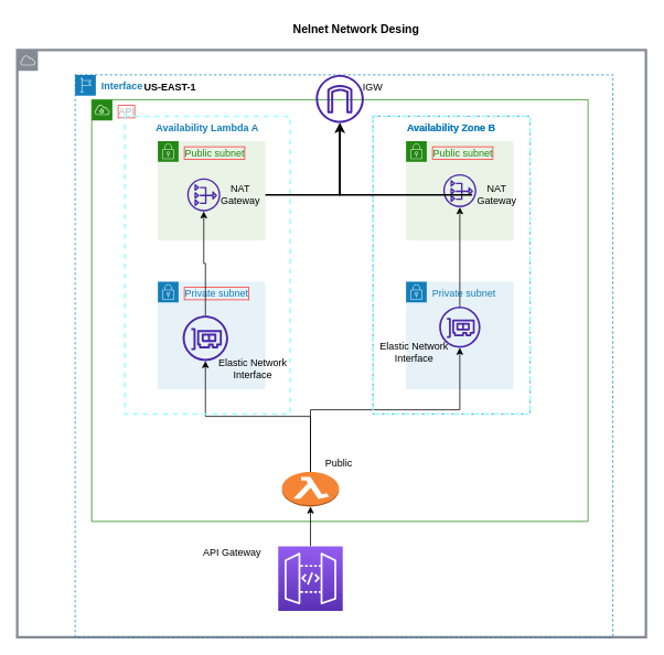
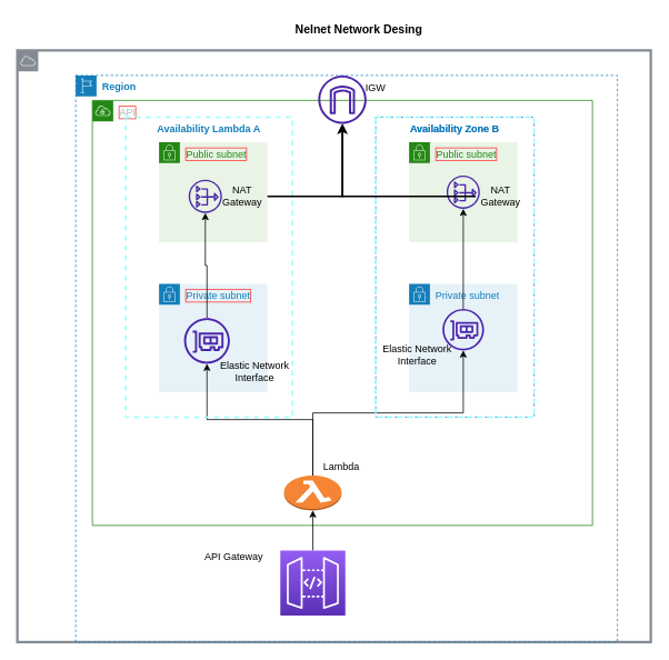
  <mxCell id="0" />
  <mxCell id="1" parent="0" />
  <mxCell id="2" value="" style="sketch=0;outlineConnect=0;gradientColor=none;html=1;whiteSpace=wrap;fontSize=12;fontStyle=1;shape=mxgraph.aws4.group;grIcon=mxgraph.aws4.group_aws_cloud;strokeColor=#858B94;fillColor=none;verticalAlign=top;align=left;spacingLeft=30;fontColor=#858B94;strokeWidth=3;" parent="1" vertex="1"><mxGeometry x="20" y="60" width="760" height="710" as="geometry" /></mxCell>
- <mxCell id="3" value="Interface" style="points=[[0,0],[0.25,0],[0.5,0],[0.75,0],[1,0],[1,0.25],[1,0.5],[1,0.75],[1,1],[0.75,1],[0.5,1],[0.25,1],[0,1],[0,0.75],[0,0.5],[0,0.25]];outlineConnect=0;gradientColor=none;html=1;fontSize=12;fontStyle=1;container=1;pointerEvents=0;collapsible=0;recursiveResize=0;shape=mxgraph.aws4.group;grIcon=mxgraph.aws4.group_region;strokeColor=#147EBA;fillColor=none;verticalAlign=top;align=left;spacingLeft=30;fontColor=#147EBA;dashed=1;whiteSpace=wrap;movable=0;resizable=0;rotatable=0;deletable=0;editable=0;connectable=0;" parent="1" vertex="1"><mxGeometry x="90" y="90" width="650" height="680" as="geometry" /></mxCell>
+ <mxCell id="3" value="Region" style="points=[[0,0],[0.25,0],[0.5,0],[0.75,0],[1,0],[1,0.25],[1,0.5],[1,0.75],[1,1],[0.75,1],[0.5,1],[0.25,1],[0,1],[0,0.75],[0,0.5],[0,0.25]];outlineConnect=0;gradientColor=none;html=1;fontSize=12;fontStyle=1;container=1;pointerEvents=0;collapsible=0;recursiveResize=0;shape=mxgraph.aws4.group;grIcon=mxgraph.aws4.group_region;strokeColor=#147EBA;fillColor=none;verticalAlign=top;align=left;spacingLeft=30;fontColor=#147EBA;dashed=1;whiteSpace=wrap;movable=0;resizable=0;rotatable=0;deletable=0;editable=0;connectable=0;" parent="1" vertex="1"><mxGeometry x="90" y="90" width="650" height="680" as="geometry" /></mxCell>
  <mxCell id="4" value="Availability Zone B" style="fillColor=none;strokeColor=#147EBA;dashed=1;verticalAlign=top;fontStyle=1;fontColor=#147EBA;" parent="3" vertex="1"><mxGeometry x="360" y="50" width="190" height="360" as="geometry" /></mxCell>
  <mxCell id="5" value="Private subnet" style="points=[[0,0],[0.25,0],[0.5,0],[0.75,0],[1,0],[1,0.25],[1,0.5],[1,0.75],[1,1],[0.75,1],[0.5,1],[0.25,1],[0,1],[0,0.75],[0,0.5],[0,0.25]];outlineConnect=0;gradientColor=none;html=1;whiteSpace=wrap;fontSize=12;fontStyle=0;container=1;pointerEvents=0;collapsible=0;recursiveResize=0;shape=mxgraph.aws4.group;grIcon=mxgraph.aws4.group_security_group;grStroke=0;strokeColor=#147EBA;fillColor=#E6F2F8;verticalAlign=top;align=left;spacingLeft=30;fontColor=#147EBA;dashed=0;" parent="3" vertex="1"><mxGeometry x="400" y="250" width="130" height="130" as="geometry" /></mxCell>
  <mxCell id="6" value="Private subnet" style="points=[[0,0],[0.25,0],[0.5,0],[0.75,0],[1,0],[1,0.25],[1,0.5],[1,0.75],[1,1],[0.75,1],[0.5,1],[0.25,1],[0,1],[0,0.75],[0,0.5],[0,0.25]];outlineConnect=0;gradientColor=none;html=1;whiteSpace=wrap;fontSize=12;fontStyle=0;container=1;pointerEvents=0;collapsible=0;recursiveResize=0;shape=mxgraph.aws4.group;grIcon=mxgraph.aws4.group_security_group;grStroke=0;strokeColor=#147EBA;fillColor=#E6F2F8;verticalAlign=top;align=left;spacingLeft=30;fontColor=#147EBA;dashed=0;labelBorderColor=#FF3333;" parent="3" vertex="1"><mxGeometry x="100" y="250" width="130" height="130" as="geometry" /></mxCell>
  <mxCell id="7" value="" style="sketch=0;outlineConnect=0;fontColor=#232F3E;gradientColor=none;fillColor=#4D27AA;strokeColor=none;dashed=0;verticalLabelPosition=bottom;verticalAlign=top;align=center;html=1;fontSize=12;fontStyle=0;aspect=fixed;pointerEvents=1;shape=mxgraph.aws4.elastic_network_interface;labelBorderColor=#FF3333;" parent="6" vertex="1"><mxGeometry x="30" y="41" width="55" height="55" as="geometry" /></mxCell>
  <mxCell id="8" value="Public subnet" style="points=[[0,0],[0.25,0],[0.5,0],[0.75,0],[1,0],[1,0.25],[1,0.5],[1,0.75],[1,1],[0.75,1],[0.5,1],[0.25,1],[0,1],[0,0.75],[0,0.5],[0,0.25]];outlineConnect=0;gradientColor=none;html=1;whiteSpace=wrap;fontSize=12;fontStyle=0;container=1;pointerEvents=0;collapsible=0;recursiveResize=0;shape=mxgraph.aws4.group;grIcon=mxgraph.aws4.group_security_group;grStroke=0;strokeColor=#248814;fillColor=#E9F3E6;verticalAlign=top;align=left;spacingLeft=30;fontColor=#248814;dashed=0;labelBorderColor=#FF3333;" parent="3" vertex="1"><mxGeometry x="100" y="80" width="130" height="120" as="geometry" /></mxCell>
  <mxCell id="9" value="Public subnet" style="points=[[0,0],[0.25,0],[0.5,0],[0.75,0],[1,0],[1,0.25],[1,0.5],[1,0.75],[1,1],[0.75,1],[0.5,1],[0.25,1],[0,1],[0,0.75],[0,0.5],[0,0.25]];outlineConnect=0;gradientColor=none;html=1;whiteSpace=wrap;fontSize=12;fontStyle=0;container=1;pointerEvents=0;collapsible=0;recursiveResize=0;shape=mxgraph.aws4.group;grIcon=mxgraph.aws4.group_security_group;grStroke=0;strokeColor=#248814;fillColor=#E9F3E6;verticalAlign=top;align=left;spacingLeft=30;fontColor=#248814;dashed=0;labelBorderColor=#FF3333;" parent="3" vertex="1"><mxGeometry x="400" y="80" width="130" height="120" as="geometry" /></mxCell>
- <mxCell id="10" value="&lt;b&gt;US-EAST-1&lt;/b&gt;" style="text;html=1;strokeColor=none;fillColor=none;align=center;verticalAlign=middle;whiteSpace=wrap;rounded=0;" parent="3" vertex="1"><mxGeometry x="80" width="70" height="30" as="geometry" /></mxCell>
  <mxCell id="11" style="edgeStyle=orthogonalEdgeStyle;rounded=0;orthogonalLoop=1;jettySize=auto;html=1;exitX=0.5;exitY=0;exitDx=0;exitDy=0;exitPerimeter=0;" parent="3" source="13" target="18" edge="1"><mxGeometry relative="1" as="geometry" /></mxCell>
  <mxCell id="12" style="edgeStyle=orthogonalEdgeStyle;rounded=0;orthogonalLoop=1;jettySize=auto;html=1;exitX=0.5;exitY=0;exitDx=0;exitDy=0;exitPerimeter=0;" parent="3" source="13" target="7" edge="1"><mxGeometry relative="1" as="geometry" /></mxCell>
  <mxCell id="13" value="" style="outlineConnect=0;dashed=0;verticalLabelPosition=bottom;verticalAlign=top;align=center;html=1;shape=mxgraph.aws3.lambda_function;fillColor=#F58534;gradientColor=none;labelBorderColor=#FF3333;" parent="3" vertex="1"><mxGeometry x="250" y="480" width="69" height="42" as="geometry" /></mxCell>
  <mxCell id="14" value="API" style="points=[[0,0],[0.25,0],[0.5,0],[0.75,0],[1,0],[1,0.25],[1,0.5],[1,0.75],[1,1],[0.75,1],[0.5,1],[0.25,1],[0,1],[0,0.75],[0,0.5],[0,0.25]];outlineConnect=0;gradientColor=none;html=1;whiteSpace=wrap;fontSize=12;fontStyle=0;container=1;pointerEvents=0;collapsible=0;recursiveResize=0;shape=mxgraph.aws4.group;grIcon=mxgraph.aws4.group_vpc;strokeColor=#248814;fillColor=none;verticalAlign=top;align=left;spacingLeft=30;fontColor=#AAB7B8;dashed=0;labelBorderColor=#FF3333;movable=0;resizable=0;rotatable=0;deletable=0;editable=0;connectable=0;" parent="3" vertex="1"><mxGeometry x="20" y="30" width="600" height="510" as="geometry" /></mxCell>
  <mxCell id="15" value="" style="sketch=0;outlineConnect=0;fontColor=#232F3E;gradientColor=none;fillColor=#4D27AA;strokeColor=none;dashed=0;verticalLabelPosition=bottom;verticalAlign=top;align=center;html=1;fontSize=12;fontStyle=0;aspect=fixed;pointerEvents=1;shape=mxgraph.aws4.nat_gateway;labelBorderColor=#FF3333;" parent="14" vertex="1"><mxGeometry x="115.5" y="95" width="40" height="40" as="geometry" /></mxCell>
  <mxCell id="16" value="" style="sketch=0;outlineConnect=0;fontColor=#232F3E;gradientColor=none;fillColor=#4D27AA;strokeColor=none;dashed=0;verticalLabelPosition=bottom;verticalAlign=top;align=center;html=1;fontSize=12;fontStyle=0;aspect=fixed;pointerEvents=1;shape=mxgraph.aws4.internet_gateway;labelBorderColor=#FF3333;" parent="14" vertex="1"><mxGeometry x="271" y="-30" width="58" height="58" as="geometry" /></mxCell>
  <mxCell id="17" style="edgeStyle=orthogonalEdgeStyle;rounded=0;orthogonalLoop=1;jettySize=auto;html=1;" parent="14" source="18" target="19" edge="1"><mxGeometry relative="1" as="geometry" /></mxCell>
  <mxCell id="18" value="" style="sketch=0;outlineConnect=0;fontColor=#232F3E;gradientColor=none;fillColor=#4D27AA;strokeColor=none;dashed=0;verticalLabelPosition=bottom;verticalAlign=top;align=center;html=1;fontSize=12;fontStyle=0;aspect=fixed;pointerEvents=1;shape=mxgraph.aws4.elastic_network_interface;labelBorderColor=#FF3333;" parent="14" vertex="1"><mxGeometry x="420" y="250" width="50" height="50" as="geometry" /></mxCell>
  <mxCell id="19" value="" style="sketch=0;outlineConnect=0;fontColor=#232F3E;gradientColor=none;fillColor=#4D27AA;strokeColor=none;dashed=0;verticalLabelPosition=bottom;verticalAlign=top;align=center;html=1;fontSize=12;fontStyle=0;aspect=fixed;pointerEvents=1;shape=mxgraph.aws4.nat_gateway;labelBorderColor=#FF3333;" parent="14" vertex="1"><mxGeometry x="425" y="90" width="40" height="40" as="geometry" /></mxCell>
- <mxCell id="20" value="Public" style="text;html=1;strokeColor=none;fillColor=none;align=center;verticalAlign=middle;whiteSpace=wrap;rounded=0;" parent="14" vertex="1"><mxGeometry x="269" y="425" width="60" height="30" as="geometry" /></mxCell>
+ <mxCell id="20" value="Lambda" style="text;html=1;strokeColor=none;fillColor=none;align=center;verticalAlign=middle;whiteSpace=wrap;rounded=0;" parent="14" vertex="1"><mxGeometry x="269" y="425" width="60" height="30" as="geometry" /></mxCell>
  <mxCell id="21" value="Elastic Network Interface" style="text;html=1;strokeColor=none;fillColor=none;align=center;verticalAlign=middle;whiteSpace=wrap;rounded=0;" parent="14" vertex="1"><mxGeometry x="340" y="290" width="100" height="30" as="geometry" /></mxCell>
  <mxCell id="22" style="edgeStyle=orthogonalEdgeStyle;rounded=0;orthogonalLoop=1;jettySize=auto;html=1;exitX=0.5;exitY=0;exitDx=0;exitDy=0;exitPerimeter=0;entryX=0.5;entryY=1;entryDx=0;entryDy=0;entryPerimeter=0;" parent="3" source="23" target="13" edge="1"><mxGeometry relative="1" as="geometry" /></mxCell>
  <mxCell id="23" value="" style="sketch=0;points=[[0,0,0],[0.25,0,0],[0.5,0,0],[0.75,0,0],[1,0,0],[0,1,0],[0.25,1,0],[0.5,1,0],[0.75,1,0],[1,1,0],[0,0.25,0],[0,0.5,0],[0,0.75,0],[1,0.25,0],[1,0.5,0],[1,0.75,0]];outlineConnect=0;fontColor=#232F3E;gradientColor=#945DF2;gradientDirection=north;fillColor=#5A30B5;strokeColor=#ffffff;dashed=0;verticalLabelPosition=bottom;verticalAlign=top;align=center;html=1;fontSize=12;fontStyle=0;aspect=fixed;shape=mxgraph.aws4.resourceIcon;resIcon=mxgraph.aws4.api_gateway;labelBorderColor=#FF3333;" parent="3" vertex="1"><mxGeometry x="245.5" y="570" width="78" height="78" as="geometry" /></mxCell>
  <mxCell id="24" style="edgeStyle=orthogonalEdgeStyle;rounded=0;orthogonalLoop=1;jettySize=auto;html=1;" parent="3" source="7" target="15" edge="1"><mxGeometry relative="1" as="geometry" /></mxCell>
  <mxCell id="25" value="Availability Lambda A" style="fillColor=none;strokeColor=#99FFFF;dashed=1;verticalAlign=top;fontStyle=1;fontColor=#147EBA;strokeWidth=2;" parent="3" vertex="1"><mxGeometry x="60" y="50" width="200" height="360" as="geometry" /></mxCell>
  <mxCell id="26" style="edgeStyle=orthogonalEdgeStyle;rounded=0;orthogonalLoop=1;jettySize=auto;html=1;strokeWidth=2;" parent="3" source="27" target="16" edge="1"><mxGeometry relative="1" as="geometry" /></mxCell>
  <mxCell id="27" value="NAT Gateway" style="text;html=1;strokeColor=none;fillColor=none;align=center;verticalAlign=middle;whiteSpace=wrap;rounded=0;" parent="3" vertex="1"><mxGeometry x="170" y="130" width="60" height="30" as="geometry" /></mxCell>
  <mxCell id="28" value="API Gateway" style="text;html=1;strokeColor=none;fillColor=none;align=center;verticalAlign=middle;whiteSpace=wrap;rounded=0;" parent="3" vertex="1"><mxGeometry x="149.5" y="563" width="80" height="30" as="geometry" /></mxCell>
  <mxCell id="29" value="Elastic Network Interface" style="text;html=1;strokeColor=none;fillColor=none;align=center;verticalAlign=middle;whiteSpace=wrap;rounded=0;" parent="3" vertex="1"><mxGeometry x="170" y="340" width="90" height="30" as="geometry" /></mxCell>
  <mxCell id="30" value="Availability Zone B" style="fillColor=none;strokeColor=#99FFFF;dashed=1;verticalAlign=top;fontStyle=1;fontColor=#147EBA;strokeWidth=2;" parent="1" vertex="1"><mxGeometry x="450" y="140" width="190" height="360" as="geometry" /></mxCell>
  <mxCell id="31" style="edgeStyle=orthogonalEdgeStyle;rounded=0;orthogonalLoop=1;jettySize=auto;html=1;strokeWidth=2;" parent="1" source="32" target="16" edge="1"><mxGeometry relative="1" as="geometry" /></mxCell>
  <mxCell id="32" value="NAT Gateway" style="text;html=1;strokeColor=none;fillColor=none;align=center;verticalAlign=middle;whiteSpace=wrap;rounded=0;" parent="1" vertex="1"><mxGeometry x="570" y="220" width="60" height="30" as="geometry" /></mxCell>
  <mxCell id="33" value="IGW" style="text;html=1;strokeColor=none;fillColor=none;align=center;verticalAlign=middle;whiteSpace=wrap;rounded=0;" parent="1" vertex="1"><mxGeometry x="420" y="90" width="60" height="30" as="geometry" /></mxCell>
  <mxCell id="34" value="&lt;b&gt;&lt;font style=&quot;font-size: 14px;&quot;&gt;Nelnet Network Desing&lt;/font&gt;&lt;/b&gt;" style="text;html=1;strokeColor=none;fillColor=none;align=center;verticalAlign=middle;whiteSpace=wrap;rounded=0;" parent="1" vertex="1"><mxGeometry x="335" y="20" width="190" height="30" as="geometry" /></mxCell>
